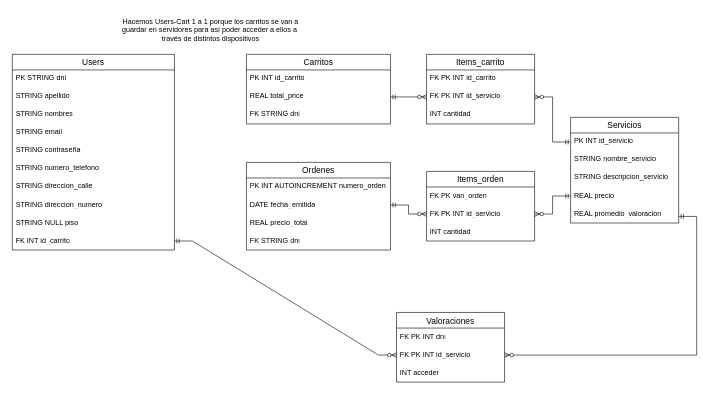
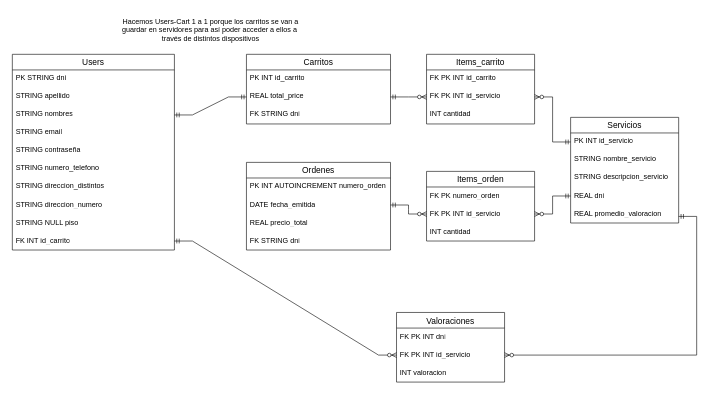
  <mxCell id="0" />
  <mxCell id="1" parent="0" />
  <mxCell id="2" value="Users" style="swimlane;fontStyle=0;childLayout=stackLayout;horizontal=1;startSize=26;horizontalStack=0;resizeParent=1;resizeParentMax=0;resizeLast=0;collapsible=1;marginBottom=0;align=center;fontSize=14;" parent="1" vertex="1"><mxGeometry x="20" y="90" width="270" height="326" as="geometry" /></mxCell>
  <mxCell id="3" value="PK STRING dni" style="text;strokeColor=none;fillColor=none;spacingLeft=4;spacingRight=4;overflow=hidden;rotatable=0;points=[[0,0.5],[1,0.5]];portConstraint=eastwest;fontSize=12;whiteSpace=wrap;html=1;" parent="2" vertex="1"><mxGeometry y="26" width="270" height="30" as="geometry" /></mxCell>
  <mxCell id="4" value="STRING apellido" style="text;strokeColor=none;fillColor=none;spacingLeft=4;spacingRight=4;overflow=hidden;rotatable=0;points=[[0,0.5],[1,0.5]];portConstraint=eastwest;fontSize=12;whiteSpace=wrap;html=1;" parent="2" vertex="1"><mxGeometry y="56" width="270" height="30" as="geometry" /></mxCell>
  <mxCell id="5" value="STRING nombres" style="text;strokeColor=none;fillColor=none;spacingLeft=4;spacingRight=4;overflow=hidden;rotatable=0;points=[[0,0.5],[1,0.5]];portConstraint=eastwest;fontSize=12;whiteSpace=wrap;html=1;" parent="2" vertex="1"><mxGeometry y="86" width="270" height="30" as="geometry" /></mxCell>
  <mxCell id="6" value="STRING email" style="text;strokeColor=none;fillColor=none;spacingLeft=4;spacingRight=4;overflow=hidden;rotatable=0;points=[[0,0.5],[1,0.5]];portConstraint=eastwest;fontSize=12;whiteSpace=wrap;html=1;" parent="2" vertex="1"><mxGeometry y="116" width="270" height="30" as="geometry" /></mxCell>
  <mxCell id="7" value="STRING contraseña" style="text;strokeColor=none;fillColor=none;spacingLeft=4;spacingRight=4;overflow=hidden;rotatable=0;points=[[0,0.5],[1,0.5]];portConstraint=eastwest;fontSize=12;whiteSpace=wrap;html=1;" parent="2" vertex="1"><mxGeometry y="146" width="270" height="30" as="geometry" /></mxCell>
  <mxCell id="8" value="STRING numero_telefono" style="text;strokeColor=none;fillColor=none;spacingLeft=4;spacingRight=4;overflow=hidden;rotatable=0;points=[[0,0.5],[1,0.5]];portConstraint=eastwest;fontSize=12;whiteSpace=wrap;html=1;" parent="2" vertex="1"><mxGeometry y="176" width="270" height="30" as="geometry" /></mxCell>
- <mxCell id="9" value="STRING direccion_calle" style="text;strokeColor=none;fillColor=none;spacingLeft=4;spacingRight=4;overflow=hidden;rotatable=0;points=[[0,0.5],[1,0.5]];portConstraint=eastwest;fontSize=12;whiteSpace=wrap;html=1;" parent="2" vertex="1"><mxGeometry y="206" width="270" height="30" as="geometry" /></mxCell>
+ <mxCell id="9" value="STRING direccion_distintos" style="text;strokeColor=none;fillColor=none;spacingLeft=4;spacingRight=4;overflow=hidden;rotatable=0;points=[[0,0.5],[1,0.5]];portConstraint=eastwest;fontSize=12;whiteSpace=wrap;html=1;" parent="2" vertex="1"><mxGeometry y="206" width="270" height="30" as="geometry" /></mxCell>
  <mxCell id="10" value="STRING direccion_numero" style="text;strokeColor=none;fillColor=none;spacingLeft=4;spacingRight=4;overflow=hidden;rotatable=0;points=[[0,0.5],[1,0.5]];portConstraint=eastwest;fontSize=12;whiteSpace=wrap;html=1;" parent="2" vertex="1"><mxGeometry y="236" width="270" height="30" as="geometry" /></mxCell>
  <mxCell id="11" value="STRING NULL piso" style="text;strokeColor=none;fillColor=none;spacingLeft=4;spacingRight=4;overflow=hidden;rotatable=0;points=[[0,0.5],[1,0.5]];portConstraint=eastwest;fontSize=12;whiteSpace=wrap;html=1;" parent="2" vertex="1"><mxGeometry y="266" width="270" height="30" as="geometry" /></mxCell>
  <mxCell id="12" value="FK INT id_carrito" style="text;strokeColor=none;fillColor=none;spacingLeft=4;spacingRight=4;overflow=hidden;rotatable=0;points=[[0,0.5],[1,0.5]];portConstraint=eastwest;fontSize=12;whiteSpace=wrap;html=1;" parent="2" vertex="1"><mxGeometry y="296" width="270" height="30" as="geometry" /></mxCell>
  <mxCell id="13" value="Servicios" style="swimlane;fontStyle=0;childLayout=stackLayout;horizontal=1;startSize=26;horizontalStack=0;resizeParent=1;resizeParentMax=0;resizeLast=0;collapsible=1;marginBottom=0;align=center;fontSize=14;" parent="1" vertex="1"><mxGeometry x="950" y="195" width="180" height="176" as="geometry" /></mxCell>
  <mxCell id="14" value="PK INT id_servicio" style="text;strokeColor=none;fillColor=none;spacingLeft=4;spacingRight=4;overflow=hidden;rotatable=0;points=[[0,0.5],[1,0.5]];portConstraint=eastwest;fontSize=12;whiteSpace=wrap;html=1;" parent="13" vertex="1"><mxGeometry y="26" width="180" height="30" as="geometry" /></mxCell>
  <mxCell id="15" value="STRING nombre_servicio" style="text;strokeColor=none;fillColor=none;spacingLeft=4;spacingRight=4;overflow=hidden;rotatable=0;points=[[0,0.5],[1,0.5]];portConstraint=eastwest;fontSize=12;whiteSpace=wrap;html=1;" parent="13" vertex="1"><mxGeometry y="56" width="180" height="30" as="geometry" /></mxCell>
  <mxCell id="16" value="STRING descripcion_servicio" style="text;strokeColor=none;fillColor=none;spacingLeft=4;spacingRight=4;overflow=hidden;rotatable=0;points=[[0,0.5],[1,0.5]];portConstraint=eastwest;fontSize=12;whiteSpace=wrap;html=1;" parent="13" vertex="1"><mxGeometry y="86" width="180" height="30" as="geometry" /></mxCell>
- <mxCell id="17" value="REAL precio" style="text;strokeColor=none;fillColor=none;spacingLeft=4;spacingRight=4;overflow=hidden;rotatable=0;points=[[0,0.5],[1,0.5]];portConstraint=eastwest;fontSize=12;whiteSpace=wrap;html=1;" parent="13" vertex="1"><mxGeometry y="116" width="180" height="30" as="geometry" /></mxCell>
+ <mxCell id="17" value="REAL dni" style="text;strokeColor=none;fillColor=none;spacingLeft=4;spacingRight=4;overflow=hidden;rotatable=0;points=[[0,0.5],[1,0.5]];portConstraint=eastwest;fontSize=12;whiteSpace=wrap;html=1;" parent="13" vertex="1"><mxGeometry y="116" width="180" height="30" as="geometry" /></mxCell>
  <mxCell id="18" value="REAL promedio_valoracion" style="text;strokeColor=none;fillColor=none;spacingLeft=4;spacingRight=4;overflow=hidden;rotatable=0;points=[[0,0.5],[1,0.5]];portConstraint=eastwest;fontSize=12;whiteSpace=wrap;html=1;" vertex="1" parent="13"><mxGeometry y="146" width="180" height="30" as="geometry" /></mxCell>
  <mxCell id="19" value="Carritos" style="swimlane;fontStyle=0;childLayout=stackLayout;horizontal=1;startSize=26;horizontalStack=0;resizeParent=1;resizeParentMax=0;resizeLast=0;collapsible=1;marginBottom=0;align=center;fontSize=14;" parent="1" vertex="1"><mxGeometry x="410" y="90" width="240" height="116" as="geometry" /></mxCell>
  <mxCell id="20" value="PK INT id_carrito" style="text;strokeColor=none;fillColor=none;spacingLeft=4;spacingRight=4;overflow=hidden;rotatable=0;points=[[0,0.5],[1,0.5]];portConstraint=eastwest;fontSize=12;whiteSpace=wrap;html=1;" parent="19" vertex="1"><mxGeometry y="26" width="240" height="30" as="geometry" /></mxCell>
  <mxCell id="21" value="REAL total_price" style="text;strokeColor=none;fillColor=none;spacingLeft=4;spacingRight=4;overflow=hidden;rotatable=0;points=[[0,0.5],[1,0.5]];portConstraint=eastwest;fontSize=12;whiteSpace=wrap;html=1;" parent="19" vertex="1"><mxGeometry y="56" width="240" height="30" as="geometry" /></mxCell>
  <mxCell id="22" value="FK STRING dni" style="text;strokeColor=none;fillColor=none;spacingLeft=4;spacingRight=4;overflow=hidden;rotatable=0;points=[[0,0.5],[1,0.5]];portConstraint=eastwest;fontSize=12;whiteSpace=wrap;html=1;" parent="19" vertex="1"><mxGeometry y="86" width="240" height="30" as="geometry" /></mxCell>
  <mxCell id="23" value="Ordenes" style="swimlane;fontStyle=0;childLayout=stackLayout;horizontal=1;startSize=26;horizontalStack=0;resizeParent=1;resizeParentMax=0;resizeLast=0;collapsible=1;marginBottom=0;align=center;fontSize=14;" parent="1" vertex="1"><mxGeometry x="410" y="270" width="240" height="146" as="geometry" /></mxCell>
  <mxCell id="24" value="PK INT AUTOINCREMENT numero_orden" style="text;strokeColor=none;fillColor=none;spacingLeft=4;spacingRight=4;overflow=hidden;rotatable=0;points=[[0,0.5],[1,0.5]];portConstraint=eastwest;fontSize=12;whiteSpace=wrap;html=1;" parent="23" vertex="1"><mxGeometry y="26" width="240" height="30" as="geometry" /></mxCell>
  <mxCell id="25" value="DATE fecha_emitida" style="text;strokeColor=none;fillColor=none;spacingLeft=4;spacingRight=4;overflow=hidden;rotatable=0;points=[[0,0.5],[1,0.5]];portConstraint=eastwest;fontSize=12;whiteSpace=wrap;html=1;" parent="23" vertex="1"><mxGeometry y="56" width="240" height="30" as="geometry" /></mxCell>
  <mxCell id="26" value="REAL precio_total" style="text;strokeColor=none;fillColor=none;spacingLeft=4;spacingRight=4;overflow=hidden;rotatable=0;points=[[0,0.5],[1,0.5]];portConstraint=eastwest;fontSize=12;whiteSpace=wrap;html=1;" parent="23" vertex="1"><mxGeometry y="86" width="240" height="30" as="geometry" /></mxCell>
  <mxCell id="27" value="FK STRING dni" style="text;strokeColor=none;fillColor=none;spacingLeft=4;spacingRight=4;overflow=hidden;rotatable=0;points=[[0,0.5],[1,0.5]];portConstraint=eastwest;fontSize=12;whiteSpace=wrap;html=1;" parent="23" vertex="1"><mxGeometry y="116" width="240" height="30" as="geometry" /></mxCell>
  <mxCell id="28" value="Hacemos Users-Cart 1 a 1 porque los carritos se van a&lt;div&gt;guardar en servidores para así poder acceder a ellos a&amp;nbsp;&lt;/div&gt;&lt;div&gt;través de distintos dispositivos&lt;/div&gt;" style="text;html=1;align=center;verticalAlign=middle;resizable=0;points=[];autosize=1;strokeColor=none;fillColor=none;" parent="1" vertex="1"><mxGeometry x="190" y="20" width="320" height="60" as="geometry" /></mxCell>
  <mxCell id="29" value="Items_orden" style="swimlane;fontStyle=0;childLayout=stackLayout;horizontal=1;startSize=26;horizontalStack=0;resizeParent=1;resizeParentMax=0;resizeLast=0;collapsible=1;marginBottom=0;align=center;fontSize=14;" parent="1" vertex="1"><mxGeometry x="710" y="285" width="180" height="116" as="geometry" /></mxCell>
- <mxCell id="30" value="FK PK van_orden" style="text;strokeColor=none;fillColor=none;spacingLeft=4;spacingRight=4;overflow=hidden;rotatable=0;points=[[0,0.5],[1,0.5]];portConstraint=eastwest;fontSize=12;whiteSpace=wrap;html=1;" parent="29" vertex="1"><mxGeometry y="26" width="180" height="30" as="geometry" /></mxCell>
+ <mxCell id="30" value="FK PK numero_orden" style="text;strokeColor=none;fillColor=none;spacingLeft=4;spacingRight=4;overflow=hidden;rotatable=0;points=[[0,0.5],[1,0.5]];portConstraint=eastwest;fontSize=12;whiteSpace=wrap;html=1;" parent="29" vertex="1"><mxGeometry y="26" width="180" height="30" as="geometry" /></mxCell>
  <mxCell id="31" value="FK PK INT id_servicio" style="text;strokeColor=none;fillColor=none;spacingLeft=4;spacingRight=4;overflow=hidden;rotatable=0;points=[[0,0.5],[1,0.5]];portConstraint=eastwest;fontSize=12;whiteSpace=wrap;html=1;" parent="29" vertex="1"><mxGeometry y="56" width="180" height="30" as="geometry" /></mxCell>
  <mxCell id="32" value="INT cantidad" style="text;strokeColor=none;fillColor=none;spacingLeft=4;spacingRight=4;overflow=hidden;rotatable=0;points=[[0,0.5],[1,0.5]];portConstraint=eastwest;fontSize=12;whiteSpace=wrap;html=1;" parent="29" vertex="1"><mxGeometry y="86" width="180" height="30" as="geometry" /></mxCell>
+ <mxCell id="33" value="" style="edgeStyle=entityRelationEdgeStyle;fontSize=12;html=1;endArrow=ERmandOne;startArrow=ERmandOne;rounded=0;exitX=1;exitY=0.5;exitDx=0;exitDy=0;entryX=0;entryY=0.5;entryDx=0;entryDy=0;" parent="1" source="5" target="21" edge="1"><mxGeometry width="100" height="100" relative="1" as="geometry"><mxPoint x="470" y="150" as="sourcePoint" /><mxPoint x="400" y="61" as="targetPoint" /></mxGeometry></mxCell>
  <mxCell id="34" value="" style="edgeStyle=entityRelationEdgeStyle;fontSize=12;html=1;endArrow=ERzeroToMany;startArrow=ERmandOne;rounded=0;exitX=1;exitY=0.5;exitDx=0;exitDy=0;entryX=0;entryY=0.5;entryDx=0;entryDy=0;" parent="1" source="25" target="31" edge="1"><mxGeometry width="100" height="100" relative="1" as="geometry"><mxPoint x="580" y="467" as="sourcePoint" /><mxPoint x="700" y="541" as="targetPoint" /></mxGeometry></mxCell>
  <mxCell id="35" value="" style="edgeStyle=entityRelationEdgeStyle;fontSize=12;html=1;endArrow=ERzeroToMany;startArrow=ERmandOne;rounded=0;entryX=1;entryY=0.5;entryDx=0;entryDy=0;exitX=0;exitY=0.5;exitDx=0;exitDy=0;" parent="1" source="17" target="31" edge="1"><mxGeometry width="100" height="100" relative="1" as="geometry"><mxPoint x="970" y="340" as="sourcePoint" /><mxPoint x="880" y="541" as="targetPoint" /><Array as="points"><mxPoint x="900" y="443" /><mxPoint x="900" y="450" /><mxPoint x="910" y="500" /></Array></mxGeometry></mxCell>
  <mxCell id="36" value="Items_carrito" style="swimlane;fontStyle=0;childLayout=stackLayout;horizontal=1;startSize=26;horizontalStack=0;resizeParent=1;resizeParentMax=0;resizeLast=0;collapsible=1;marginBottom=0;align=center;fontSize=14;" parent="1" vertex="1"><mxGeometry x="710" y="90" width="180" height="116" as="geometry" /></mxCell>
  <mxCell id="37" value="FK PK INT id_carrito" style="text;strokeColor=none;fillColor=none;spacingLeft=4;spacingRight=4;overflow=hidden;rotatable=0;points=[[0,0.5],[1,0.5]];portConstraint=eastwest;fontSize=12;whiteSpace=wrap;html=1;" parent="36" vertex="1"><mxGeometry y="26" width="180" height="30" as="geometry" /></mxCell>
  <mxCell id="38" value="FK PK INT id_servicio" style="text;strokeColor=none;fillColor=none;spacingLeft=4;spacingRight=4;overflow=hidden;rotatable=0;points=[[0,0.5],[1,0.5]];portConstraint=eastwest;fontSize=12;whiteSpace=wrap;html=1;" parent="36" vertex="1"><mxGeometry y="56" width="180" height="30" as="geometry" /></mxCell>
  <mxCell id="39" value="INT cantidad" style="text;strokeColor=none;fillColor=none;spacingLeft=4;spacingRight=4;overflow=hidden;rotatable=0;points=[[0,0.5],[1,0.5]];portConstraint=eastwest;fontSize=12;whiteSpace=wrap;html=1;" parent="36" vertex="1"><mxGeometry y="86" width="180" height="30" as="geometry" /></mxCell>
  <mxCell id="40" value="" style="edgeStyle=entityRelationEdgeStyle;fontSize=12;html=1;endArrow=ERzeroToMany;startArrow=ERmandOne;rounded=0;entryX=0;entryY=0.5;entryDx=0;entryDy=0;exitX=1;exitY=0.5;exitDx=0;exitDy=0;" parent="1" source="21" target="38" edge="1"><mxGeometry width="100" height="100" relative="1" as="geometry"><mxPoint x="620" y="40" as="sourcePoint" /><mxPoint x="890" y="551" as="targetPoint" /><Array as="points"><mxPoint x="910" y="453" /><mxPoint x="910" y="460" /><mxPoint x="920" y="510" /></Array></mxGeometry></mxCell>
  <mxCell id="41" value="" style="edgeStyle=entityRelationEdgeStyle;fontSize=12;html=1;endArrow=ERzeroToMany;startArrow=ERmandOne;rounded=0;exitX=0;exitY=0.5;exitDx=0;exitDy=0;entryX=1;entryY=0.5;entryDx=0;entryDy=0;" parent="1" source="14" target="38" edge="1"><mxGeometry width="100" height="100" relative="1" as="geometry"><mxPoint x="590" y="101" as="sourcePoint" /><mxPoint x="770" y="180" as="targetPoint" /><Array as="points"><mxPoint x="920" y="463" /><mxPoint x="920" y="470" /><mxPoint x="930" y="520" /></Array></mxGeometry></mxCell>
  <mxCell id="42" value="Valoraciones" style="swimlane;fontStyle=0;childLayout=stackLayout;horizontal=1;startSize=26;horizontalStack=0;resizeParent=1;resizeParentMax=0;resizeLast=0;collapsible=1;marginBottom=0;align=center;fontSize=14;" vertex="1" parent="1"><mxGeometry x="660" y="520" width="180" height="116" as="geometry" /></mxCell>
  <mxCell id="43" value="FK PK INT dni" style="text;strokeColor=none;fillColor=none;spacingLeft=4;spacingRight=4;overflow=hidden;rotatable=0;points=[[0,0.5],[1,0.5]];portConstraint=eastwest;fontSize=12;whiteSpace=wrap;html=1;" vertex="1" parent="42"><mxGeometry y="26" width="180" height="30" as="geometry" /></mxCell>
  <mxCell id="44" value="FK PK INT id_servicio" style="text;strokeColor=none;fillColor=none;spacingLeft=4;spacingRight=4;overflow=hidden;rotatable=0;points=[[0,0.5],[1,0.5]];portConstraint=eastwest;fontSize=12;whiteSpace=wrap;html=1;" vertex="1" parent="42"><mxGeometry y="56" width="180" height="30" as="geometry" /></mxCell>
- <mxCell id="45" value="INT acceder" style="text;strokeColor=none;fillColor=none;spacingLeft=4;spacingRight=4;overflow=hidden;rotatable=0;points=[[0,0.5],[1,0.5]];portConstraint=eastwest;fontSize=12;whiteSpace=wrap;html=1;" vertex="1" parent="42"><mxGeometry y="86" width="180" height="30" as="geometry" /></mxCell>
+ <mxCell id="45" value="INT valoracion" style="text;strokeColor=none;fillColor=none;spacingLeft=4;spacingRight=4;overflow=hidden;rotatable=0;points=[[0,0.5],[1,0.5]];portConstraint=eastwest;fontSize=12;whiteSpace=wrap;html=1;" vertex="1" parent="42"><mxGeometry y="86" width="180" height="30" as="geometry" /></mxCell>
  <mxCell id="46" value="" style="edgeStyle=entityRelationEdgeStyle;fontSize=12;html=1;endArrow=ERzeroToMany;startArrow=ERmandOne;rounded=0;entryX=0;entryY=0.5;entryDx=0;entryDy=0;" edge="1" parent="1" source="12" target="44"><mxGeometry width="100" height="100" relative="1" as="geometry"><mxPoint x="300" y="338" as="sourcePoint" /><mxPoint x="420" y="398" as="targetPoint" /></mxGeometry></mxCell>
  <mxCell id="47" value="" style="edgeStyle=entityRelationEdgeStyle;fontSize=12;html=1;endArrow=ERzeroToMany;startArrow=ERmandOne;rounded=0;entryX=1;entryY=0.5;entryDx=0;entryDy=0;" edge="1" parent="1" target="44"><mxGeometry width="100" height="100" relative="1" as="geometry"><mxPoint x="1130" y="360" as="sourcePoint" /><mxPoint x="670" y="603" as="targetPoint" /><Array as="points"><mxPoint x="680" y="280" /><mxPoint x="800" y="490" /><mxPoint x="840" y="510" /></Array></mxGeometry></mxCell>
